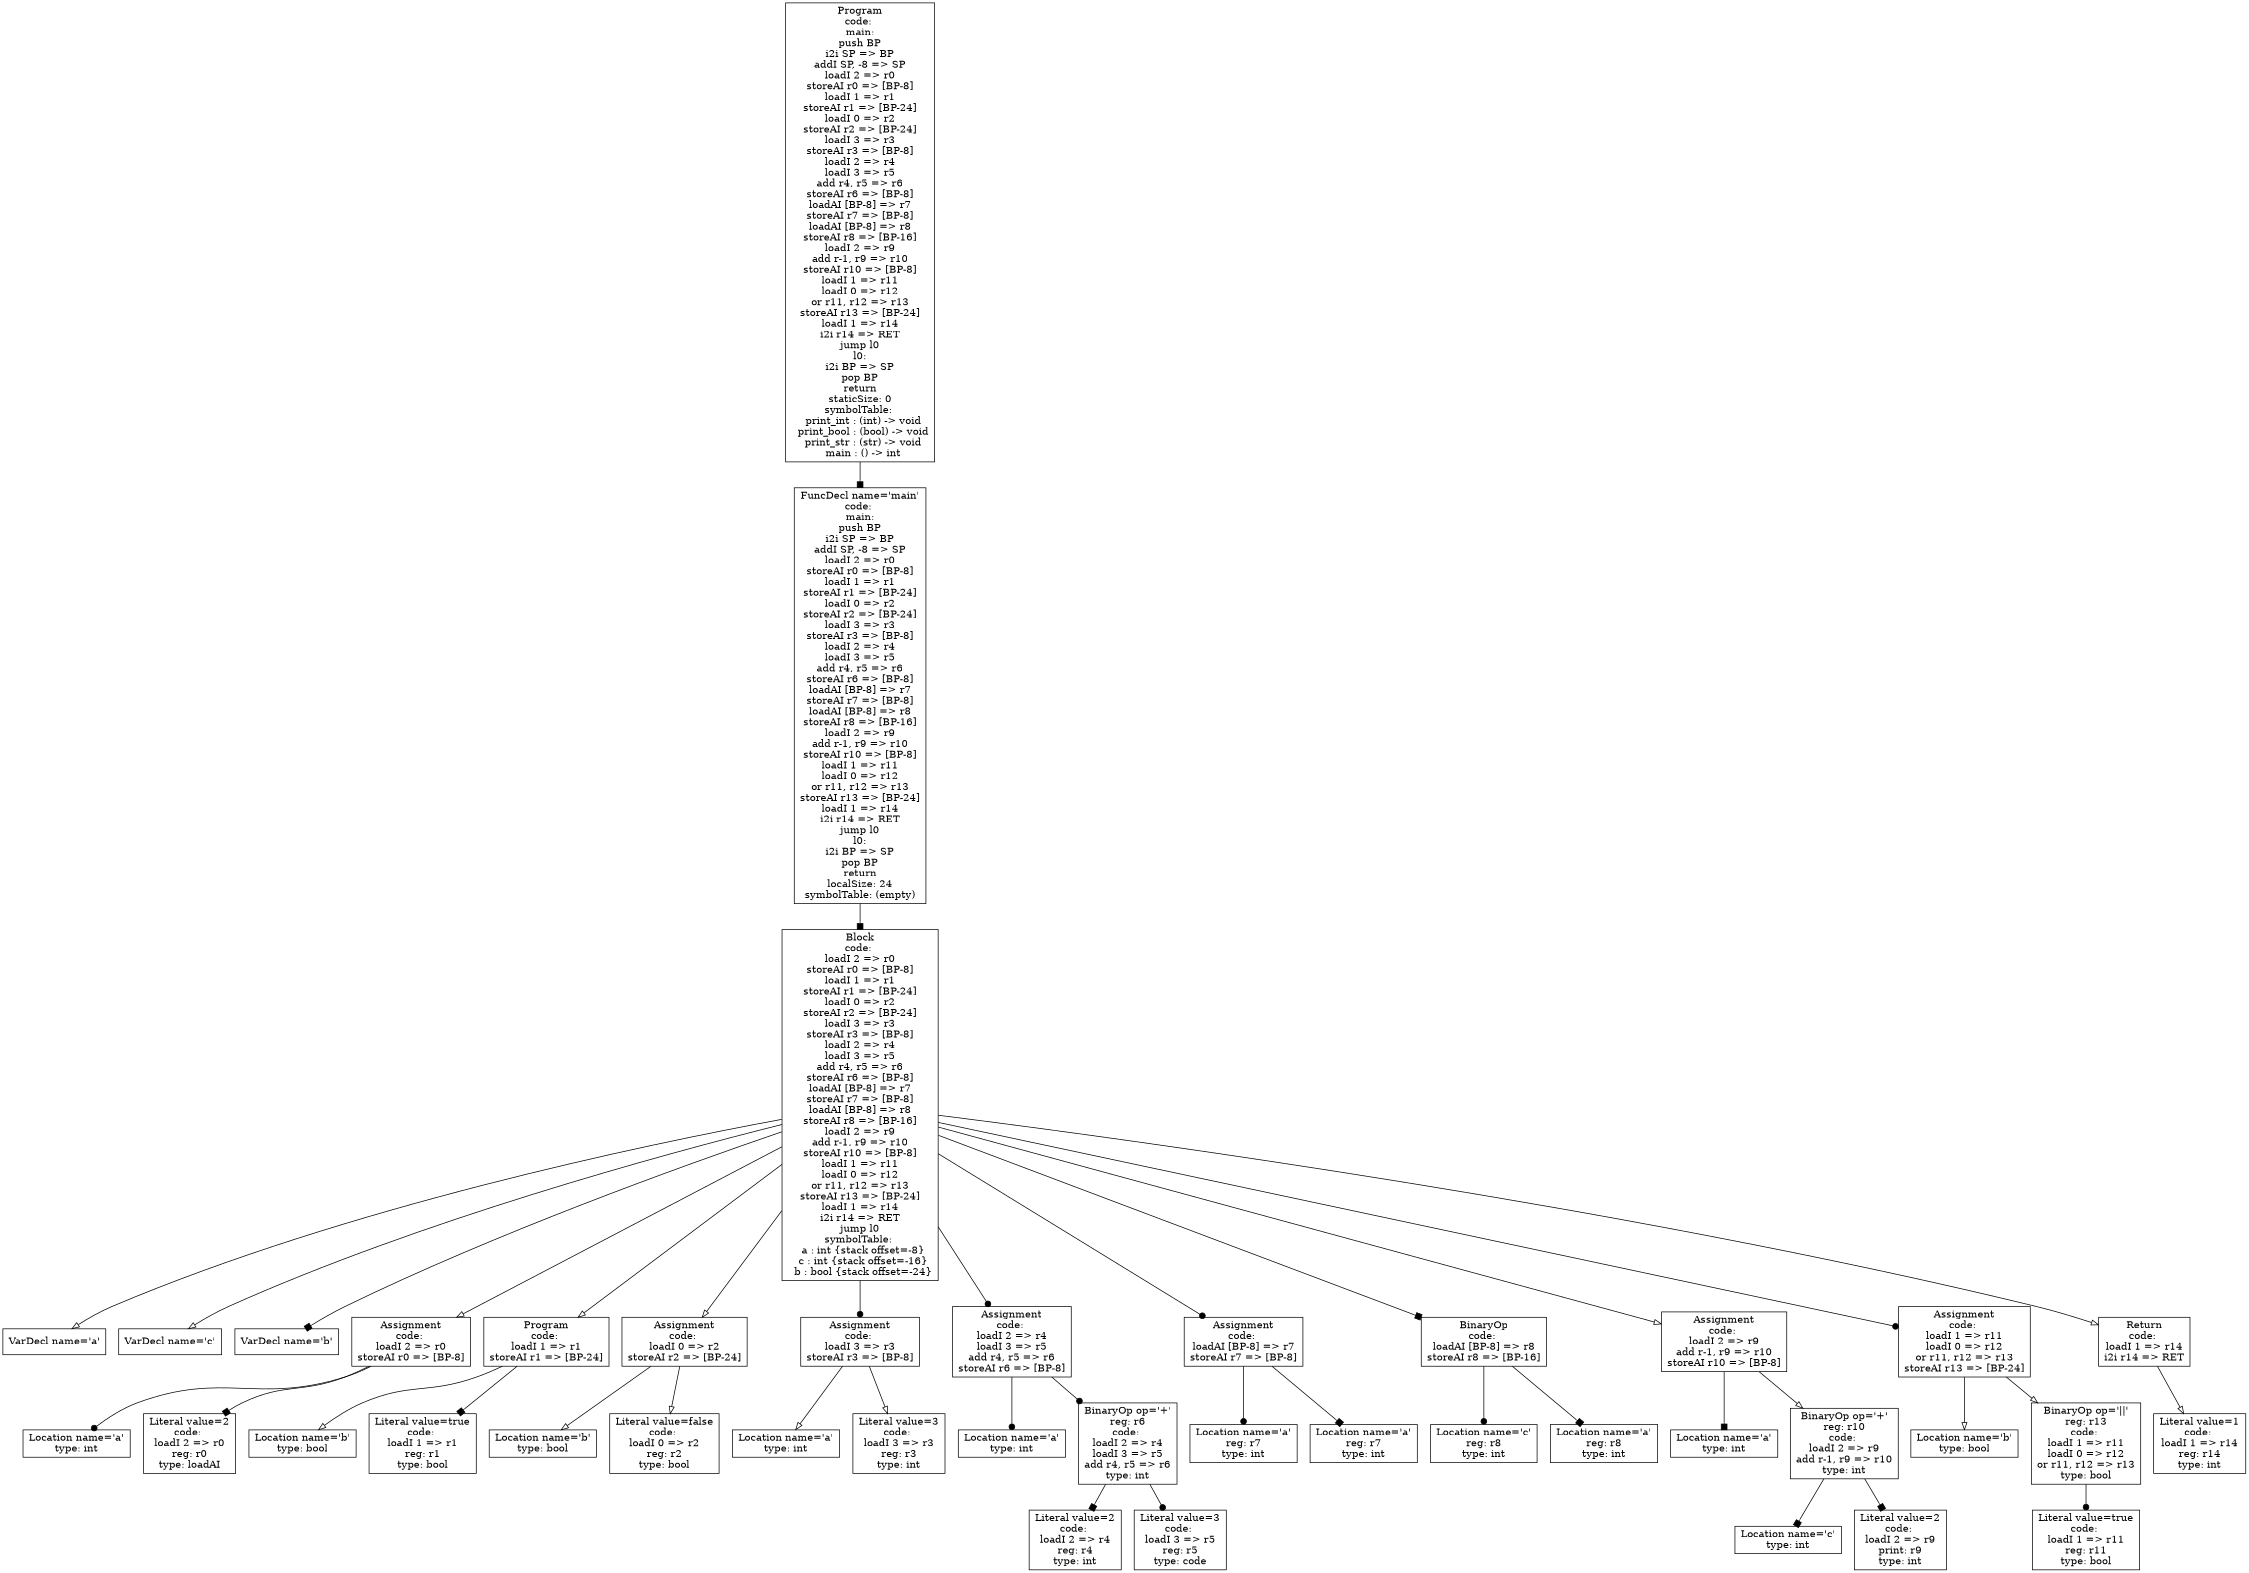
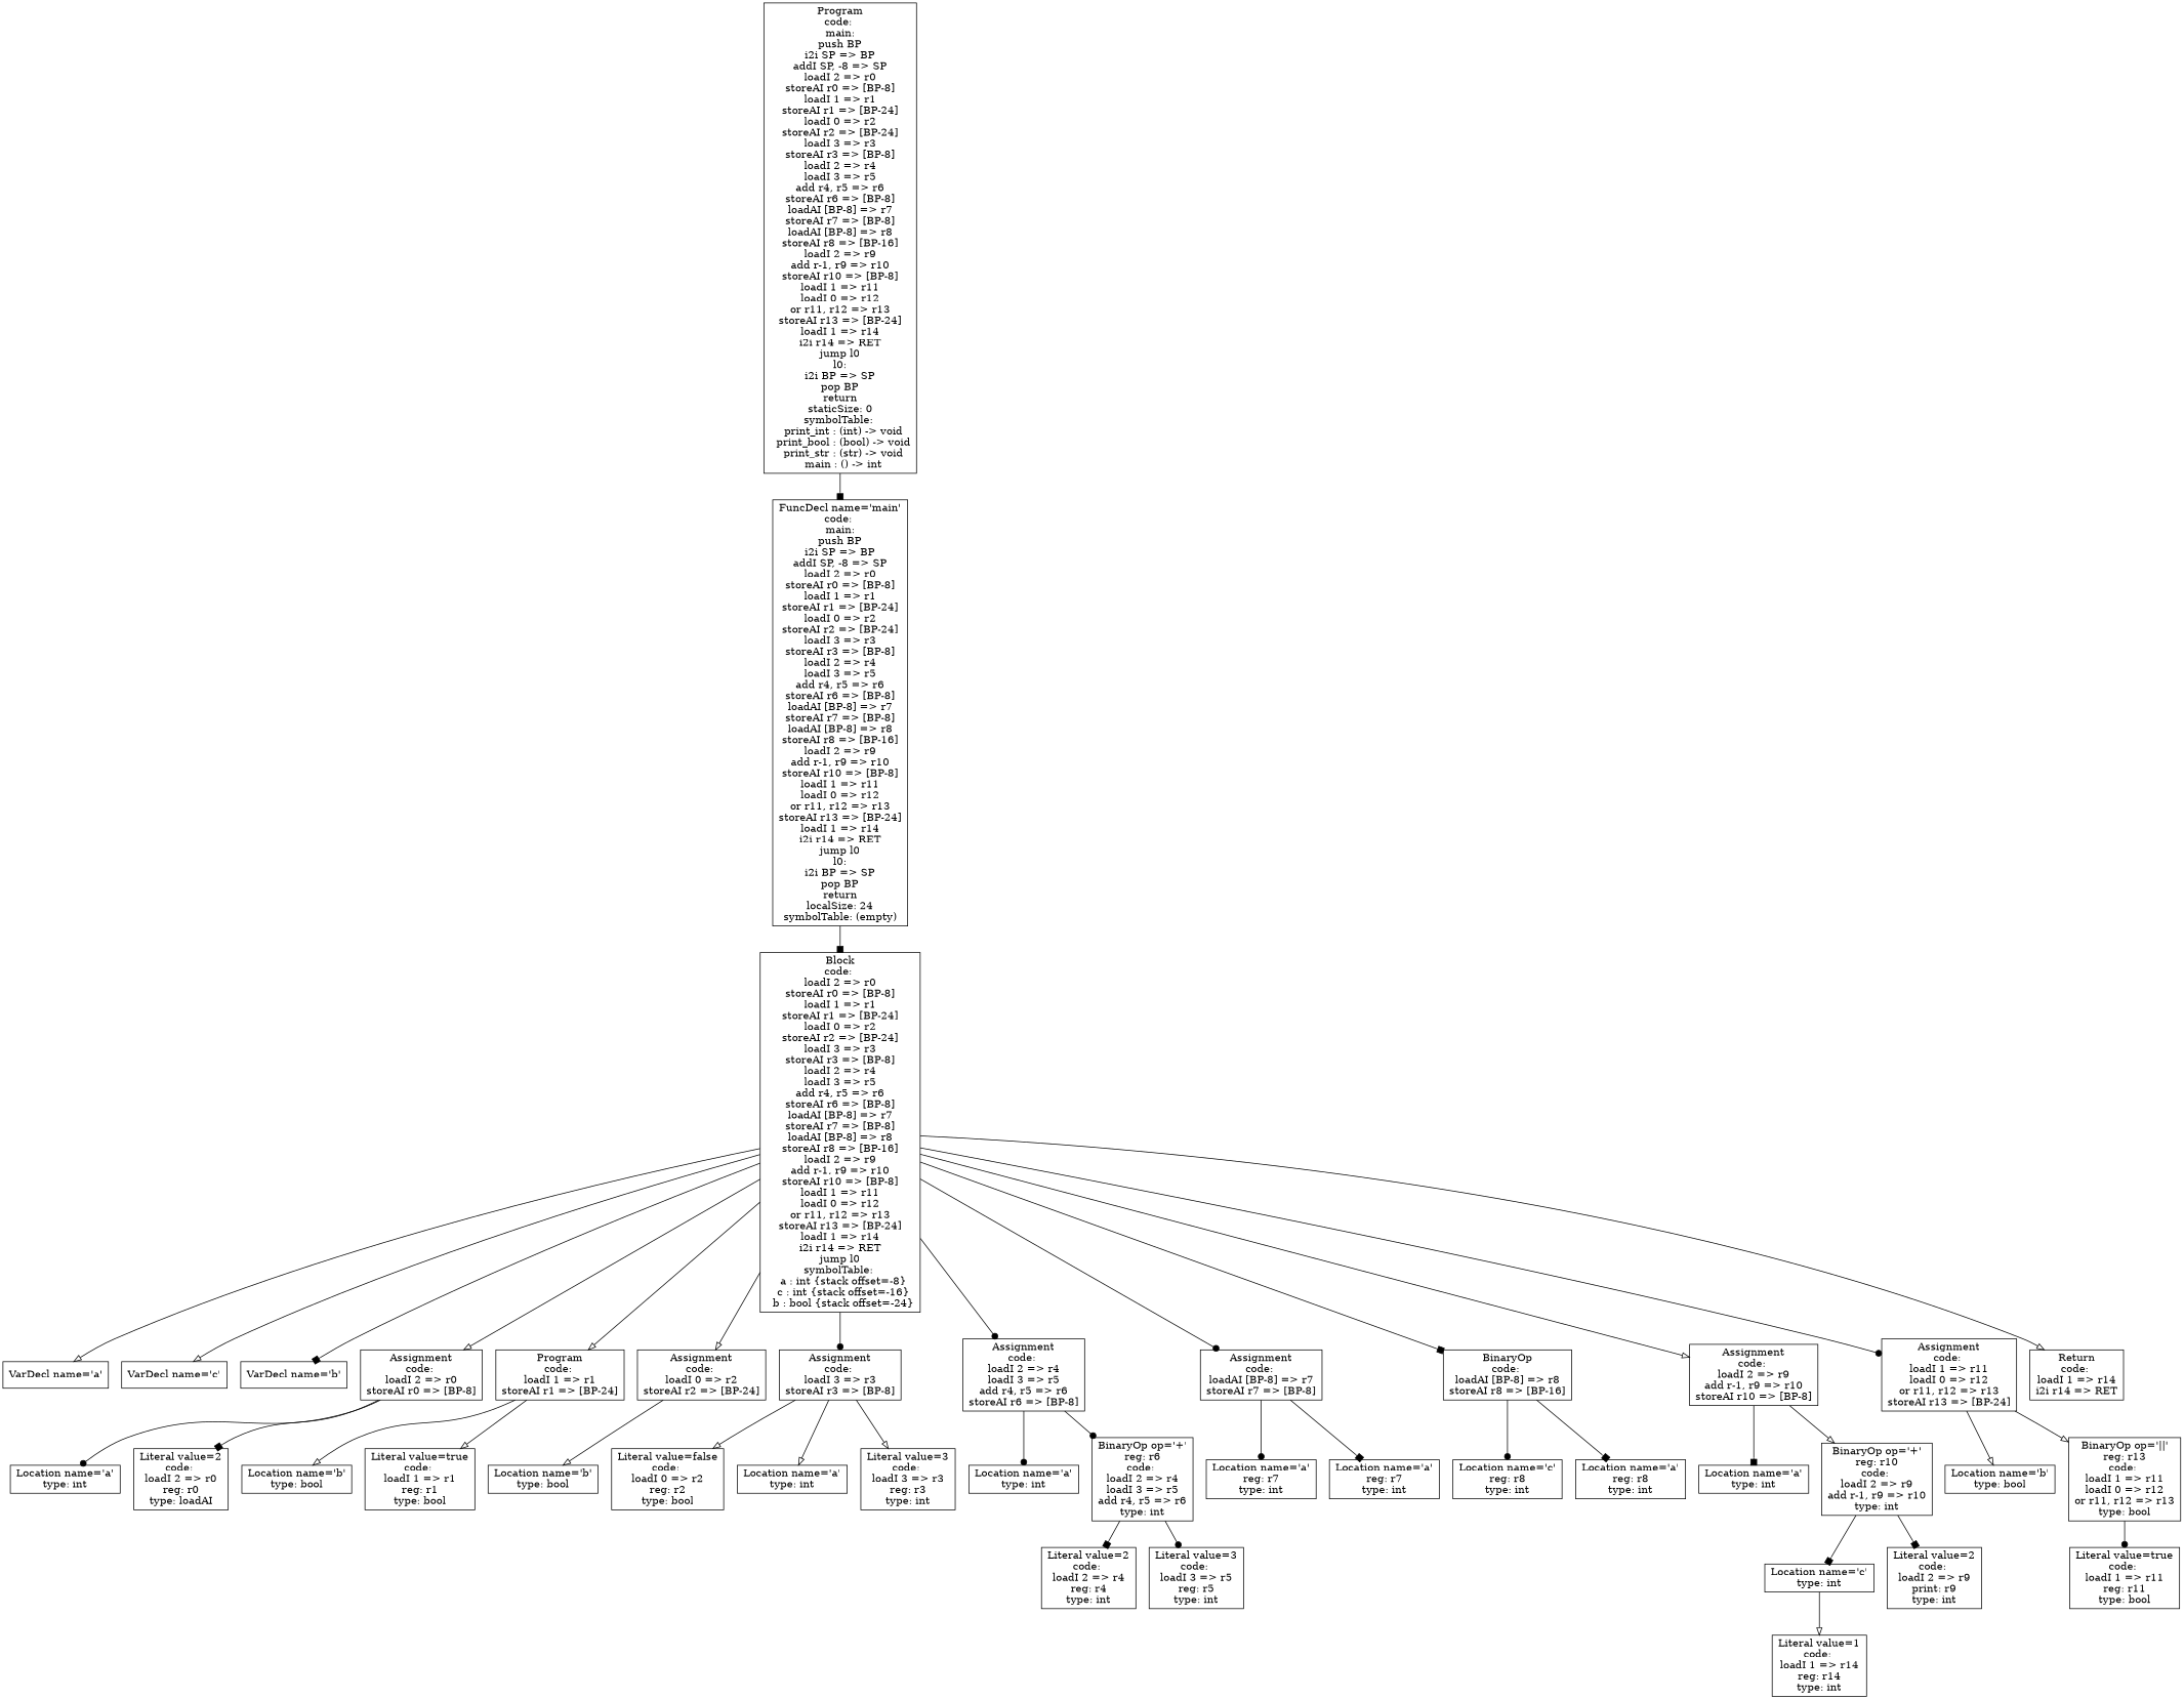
  digraph {
    fontname="DejaVu Serif"
    node [fontname="DejaVu Serif" shape=box]
    edge [arrowhead=onormal fontname="DejaVu Serif"]
    n1 [label="VarDecl name='a'"]
    n2 [label="VarDecl name='c'"]
    n3 [label="VarDecl name='b'"]
    n4 [label="Location name='a'\ntype: int"]
    n5 [label="Literal value=2\ncode: \nloadI 2 => r0\nreg: r0\ntype: loadAI"]
    n6 [label="Assignment\ncode: \nloadI 2 => r0\nstoreAI r0 => [BP-8]"]
    n7 [label="Location name='b'\ntype: bool"]
    n8 [label="Literal value=true\ncode: \nloadI 1 => r1\nreg: r1\ntype: bool"]
    n9 [label="Program\ncode: \nloadI 1 => r1\nstoreAI r1 => [BP-24]"]
    n10 [label="Location name='b'\ntype: bool"]
    n11 [label="Literal value=false\ncode: \nloadI 0 => r2\nreg: r2\ntype: bool"]
    n12 [label="Assignment\ncode: \nloadI 0 => r2\nstoreAI r2 => [BP-24]"]
    n13 [label="Location name='a'\ntype: int"]
    n14 [label="Literal value=3\ncode: \nloadI 3 => r3\nreg: r3\ntype: int"]
    n15 [label="Assignment\ncode: \nloadI 3 => r3\nstoreAI r3 => [BP-8]"]
    n16 [label="Location name='a'\ntype: int"]
    n17 [label="Literal value=2\ncode: \nloadI 2 => r4\nreg: r4\ntype: int"]
-   n18 [label="Literal value=3\ncode: \nloadI 3 => r5\nreg: r5\ntype: code"]
+   n18 [label="Literal value=3\ncode: \nloadI 3 => r5\nreg: r5\ntype: int"]
    n19 [label="BinaryOp op='+'\nreg: r6\ncode: \nloadI 2 => r4\nloadI 3 => r5\nadd r4, r5 => r6\ntype: int"]
    n20 [label="Assignment\ncode: \nloadI 2 => r4\nloadI 3 => r5\nadd r4, r5 => r6\nstoreAI r6 => [BP-8]"]
    n21 [label="Location name='a'\nreg: r7\ntype: int"]
    n22 [label="Location name='a'\nreg: r7\ntype: int"]
    n23 [label="Assignment\ncode: \nloadAI [BP-8] => r7\nstoreAI r7 => [BP-8]"]
    n24 [label="Location name='c'\nreg: r8\ntype: int"]
    n25 [label="Location name='a'\nreg: r8\ntype: int"]
    n26 [label="BinaryOp\ncode: \nloadAI [BP-8] => r8\nstoreAI r8 => [BP-16]"]
    n27 [label="Location name='a'\ntype: int"]
    n28 [label="Location name='c'\ntype: int"]
    n29 [label="Literal value=2\ncode: \nloadI 2 => r9\nprint: r9\ntype: int"]
    n30 [label="BinaryOp op='+'\nreg: r10\ncode: \nloadI 2 => r9\nadd r-1, r9 => r10\ntype: int"]
    n31 [label="Assignment\ncode: \nloadI 2 => r9\nadd r-1, r9 => r10\nstoreAI r10 => [BP-8]"]
    n32 [label="Location name='b'\ntype: bool"]
    n33 [label="Literal value=true\ncode: \nloadI 1 => r11\nreg: r11\ntype: bool"]
    n34 [label="BinaryOp op='||'\nreg: r13\ncode: \nloadI 1 => r11\nloadI 0 => r12\nor r11, r12 => r13\ntype: bool"]
    n35 [label="Assignment\ncode: \nloadI 1 => r11\nloadI 0 => r12\nor r11, r12 => r13\nstoreAI r13 => [BP-24]"]
    n36 [label="Literal value=1\ncode: \nloadI 1 => r14\nreg: r14\ntype: int"]
    n37 [label="Return\ncode: \nloadI 1 => r14\ni2i r14 => RET"]
    n38 [label="Block\ncode: \nloadI 2 => r0\nstoreAI r0 => [BP-8]\nloadI 1 => r1\nstoreAI r1 => [BP-24]\nloadI 0 => r2\nstoreAI r2 => [BP-24]\nloadI 3 => r3\nstoreAI r3 => [BP-8]\nloadI 2 => r4\nloadI 3 => r5\nadd r4, r5 => r6\nstoreAI r6 => [BP-8]\nloadAI [BP-8] => r7\nstoreAI r7 => [BP-8]\nloadAI [BP-8] => r8\nstoreAI r8 => [BP-16]\nloadI 2 => r9\nadd r-1, r9 => r10\nstoreAI r10 => [BP-8]\nloadI 1 => r11\nloadI 0 => r12\nor r11, r12 => r13\nstoreAI r13 => [BP-24]\nloadI 1 => r14\ni2i r14 => RET\njump l0\nsymbolTable: \n  a : int {stack offset=-8}\n  c : int {stack offset=-16}\n  b : bool {stack offset=-24}"]
    n39 [label="FuncDecl name='main'\ncode: \nmain:\npush BP\ni2i SP => BP\naddI SP, -8 => SP\nloadI 2 => r0\nstoreAI r0 => [BP-8]\nloadI 1 => r1\nstoreAI r1 => [BP-24]\nloadI 0 => r2\nstoreAI r2 => [BP-24]\nloadI 3 => r3\nstoreAI r3 => [BP-8]\nloadI 2 => r4\nloadI 3 => r5\nadd r4, r5 => r6\nstoreAI r6 => [BP-8]\nloadAI [BP-8] => r7\nstoreAI r7 => [BP-8]\nloadAI [BP-8] => r8\nstoreAI r8 => [BP-16]\nloadI 2 => r9\nadd r-1, r9 => r10\nstoreAI r10 => [BP-8]\nloadI 1 => r11\nloadI 0 => r12\nor r11, r12 => r13\nstoreAI r13 => [BP-24]\nloadI 1 => r14\ni2i r14 => RET\njump l0\nl0:\ni2i BP => SP\npop BP\nreturn\nlocalSize: 24\nsymbolTable: (empty)"]
    n40 [label="Program\ncode: \nmain:\npush BP\ni2i SP => BP\naddI SP, -8 => SP\nloadI 2 => r0\nstoreAI r0 => [BP-8]\nloadI 1 => r1\nstoreAI r1 => [BP-24]\nloadI 0 => r2\nstoreAI r2 => [BP-24]\nloadI 3 => r3\nstoreAI r3 => [BP-8]\nloadI 2 => r4\nloadI 3 => r5\nadd r4, r5 => r6\nstoreAI r6 => [BP-8]\nloadAI [BP-8] => r7\nstoreAI r7 => [BP-8]\nloadAI [BP-8] => r8\nstoreAI r8 => [BP-16]\nloadI 2 => r9\nadd r-1, r9 => r10\nstoreAI r10 => [BP-8]\nloadI 1 => r11\nloadI 0 => r12\nor r11, r12 => r13\nstoreAI r13 => [BP-24]\nloadI 1 => r14\ni2i r14 => RET\njump l0\nl0:\ni2i BP => SP\npop BP\nreturn\nstaticSize: 0\nsymbolTable: \n  print_int : (int) -> void\n  print_bool : (bool) -> void\n  print_str : (str) -> void\n  main : () -> int"]
    n6 -> n4 [arrowhead=dot]
    n6 -> n5 [arrowhead=box]
    n9 -> n7
-   n9 -> n8 [arrowhead=box]
+   n9 -> n8
    n12 -> n10
-   n12 -> n11
+   n15 -> n11
    n15 -> n13
    n15 -> n14
    n19 -> n17 [arrowhead=box]
    n19 -> n18 [arrowhead=dot]
    n20 -> n16 [arrowhead=dot]
    n20 -> n19 [arrowhead=dot]
    n23 -> n21 [arrowhead=dot]
    n23 -> n22 [arrowhead=box]
    n26 -> n24 [arrowhead=dot]
    n26 -> n25 [arrowhead=box]
    n30 -> n28 [arrowhead=box]
    n30 -> n29 [arrowhead=box]
    n31 -> n27 [arrowhead=box]
    n31 -> n30
    n34 -> n33 [arrowhead=dot]
    n35 -> n32
    n35 -> n34
-   n37 -> n36
+   n28 -> n36
    n38 -> n1
    n38 -> n2
    n38 -> n3 [arrowhead=box]
    n38 -> n6
    n38 -> n9
    n38 -> n12
    n38 -> n15 [arrowhead=dot]
    n38 -> n20 [arrowhead=dot]
    n38 -> n23 [arrowhead=dot]
    n38 -> n26 [arrowhead=box]
    n38 -> n31
    n38 -> n35 [arrowhead=dot]
    n38 -> n37
    n39 -> n38 [arrowhead=box]
    n40 -> n39 [arrowhead=box]
  }
